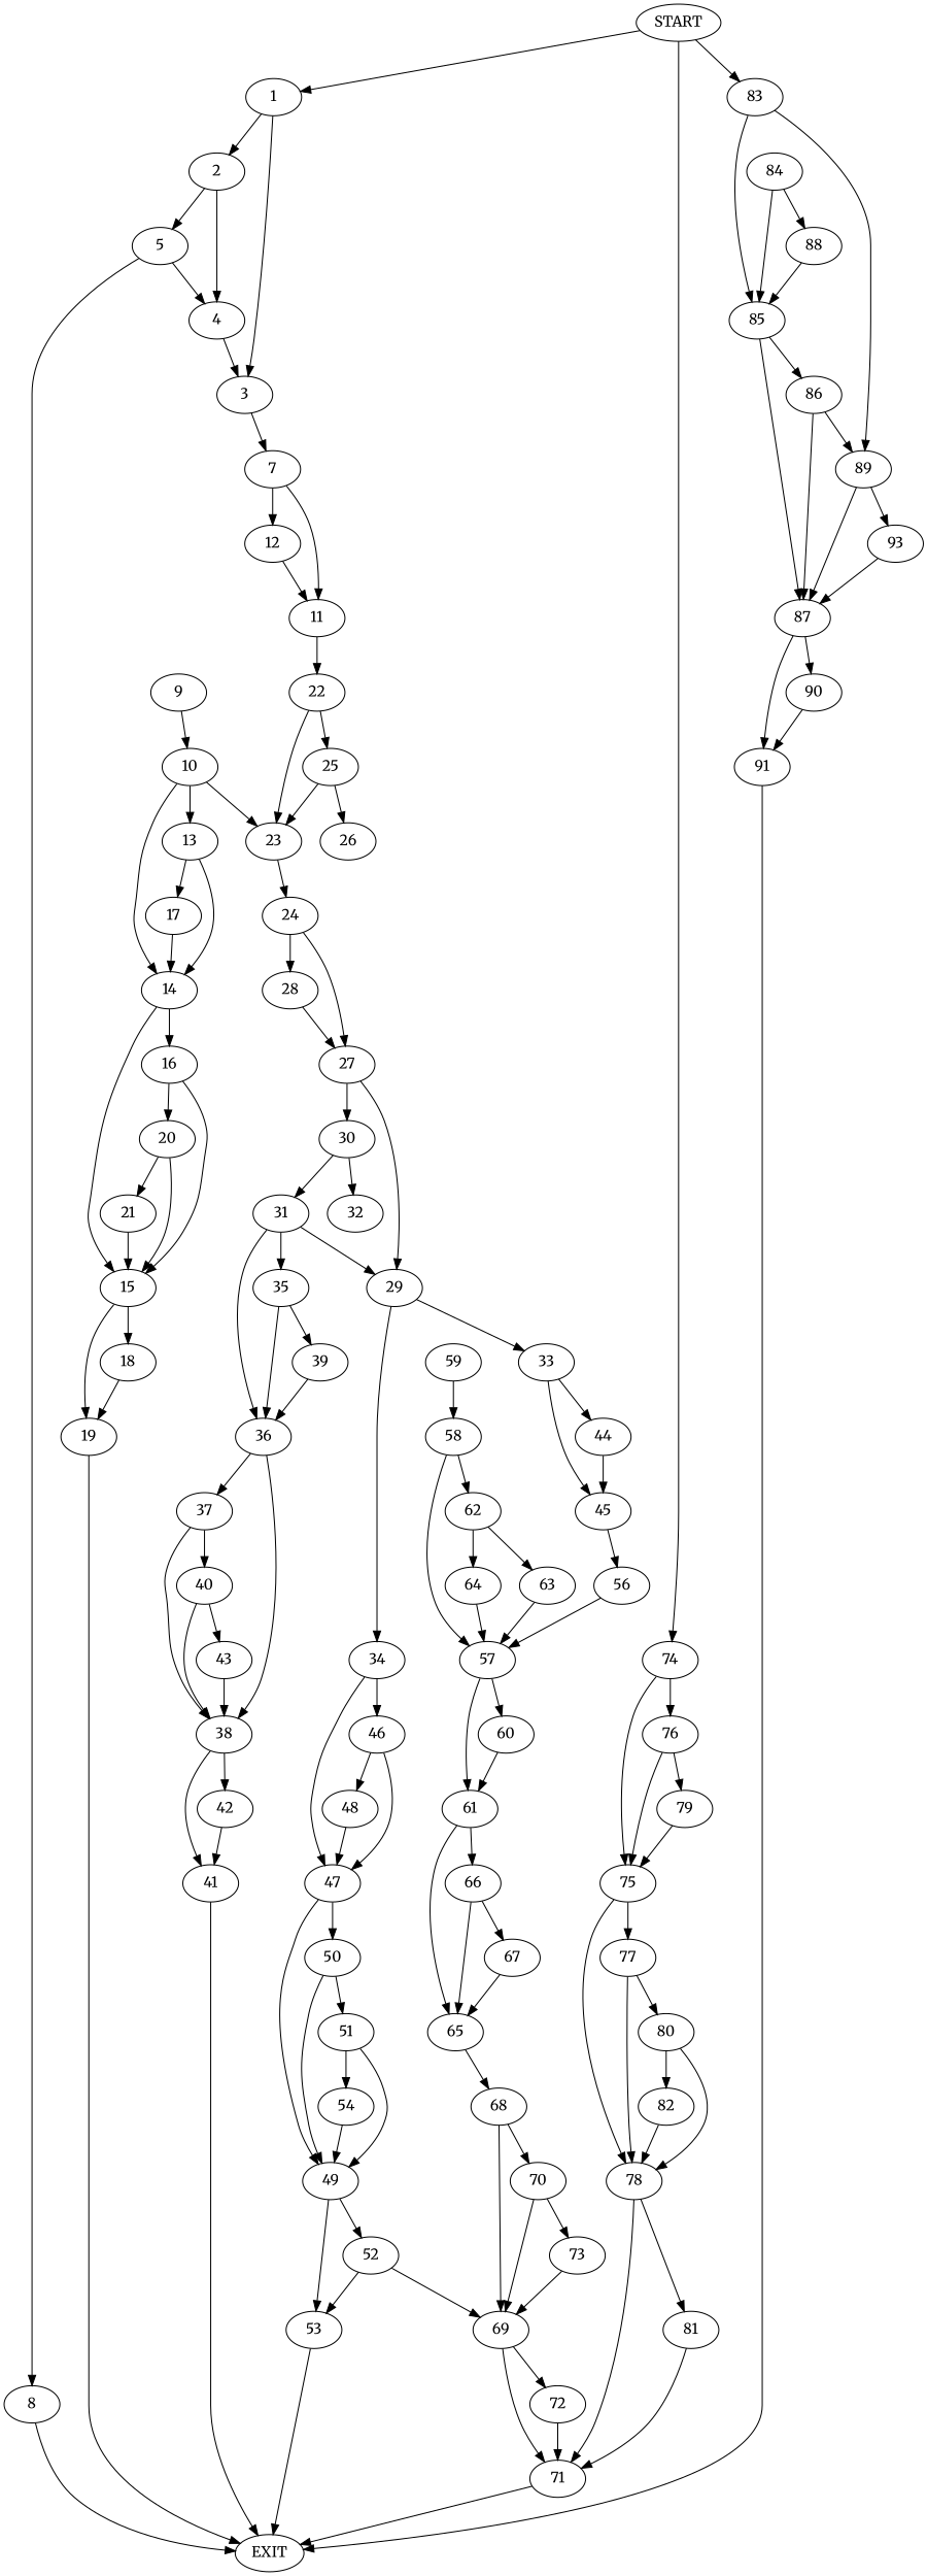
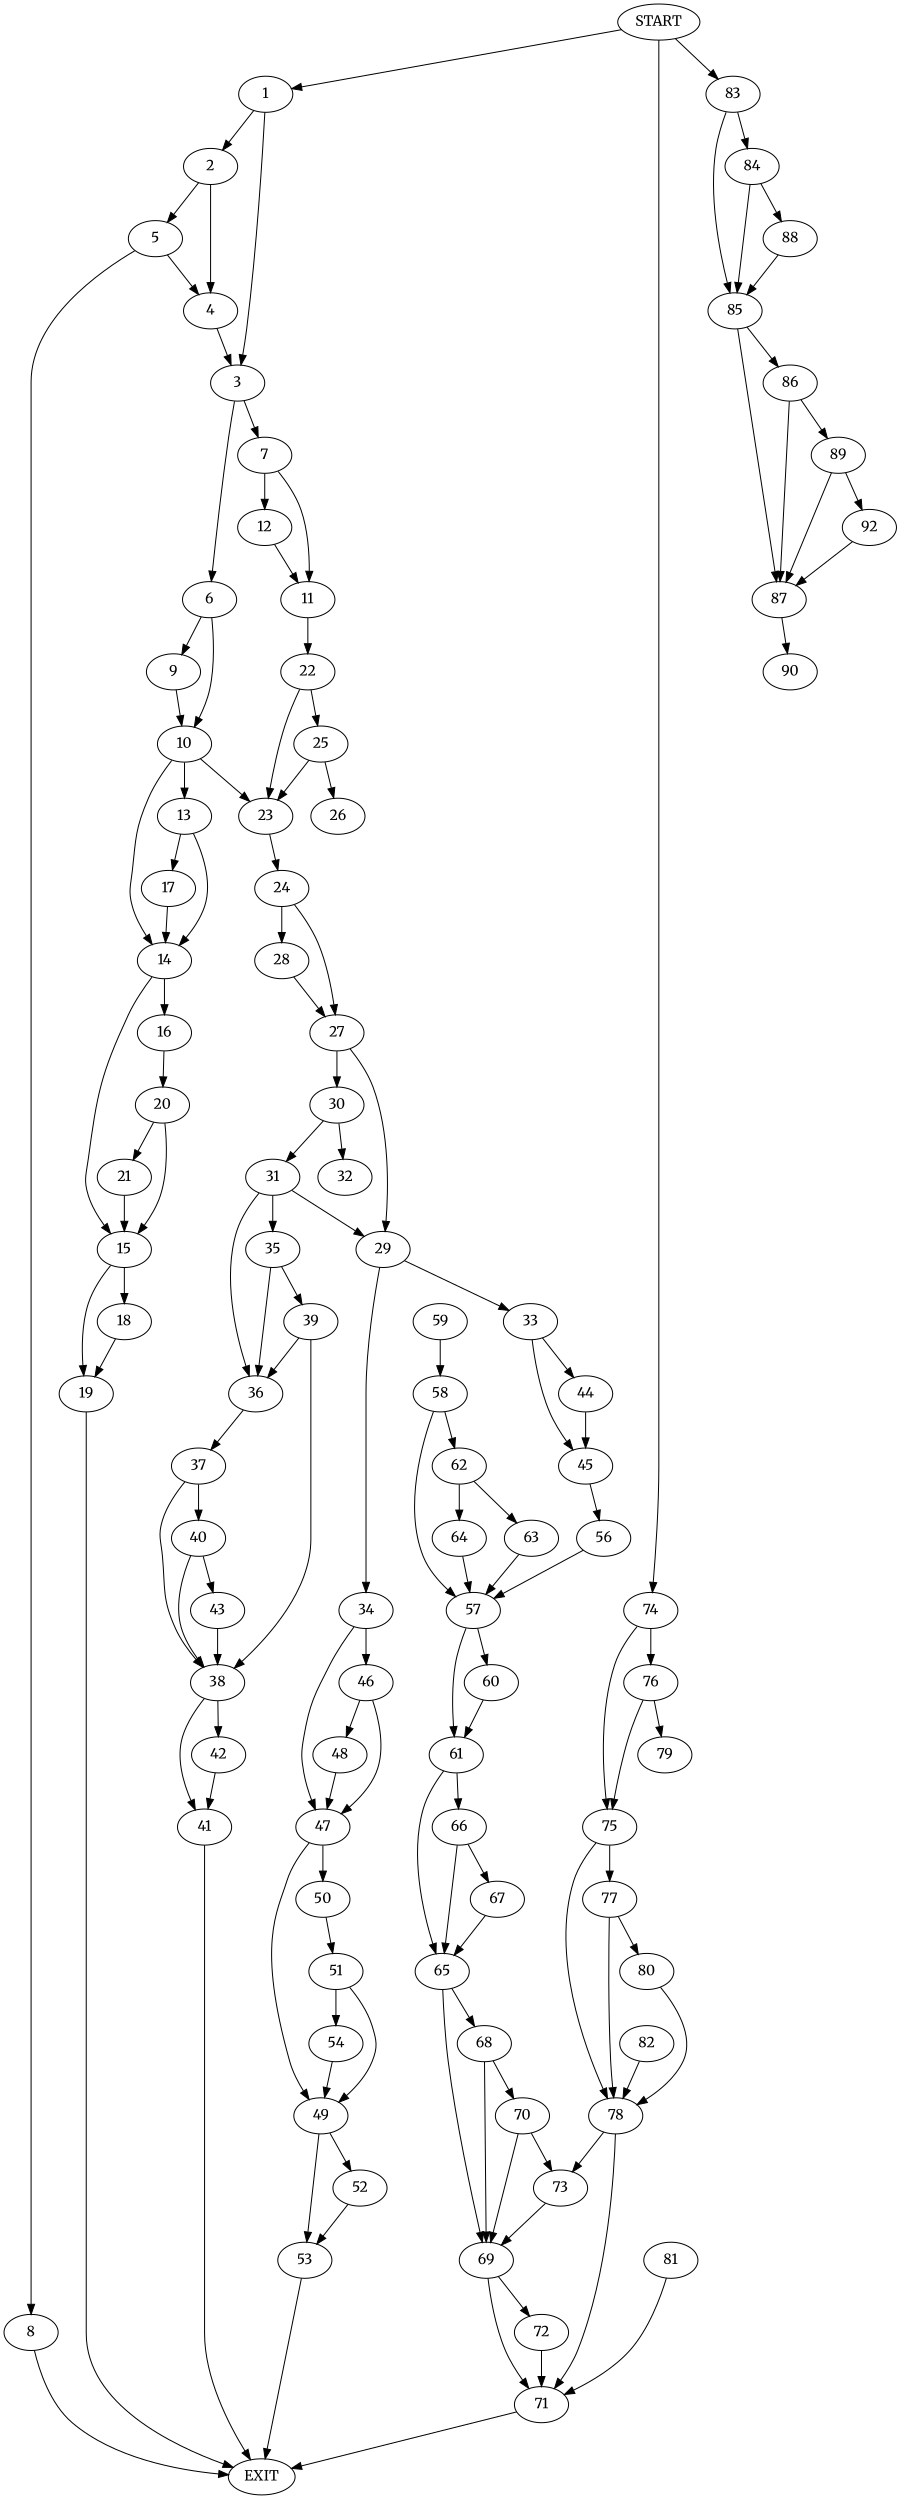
  digraph {
    fontname=Merriweather
    node [fontname=Merriweather]
    edge [fontname=Merriweather]
    n1 [label=START]
    1
    74
    83
    2
    3
    75
    76
    84
    85
    n11 [label=EXIT]
    4
    5
+   6
    7
    8
    9
    10
    11
    12
    13
    14
    23
    22
    17
    15
    16
    25
    24
    18
    19
    20
    21
    26
    27
    28
    29
    30
    33
    34
    31
    32
    44
    45
    46
    47
    35
    36
    39
    37
    38
    56
    48
    49
    50
    40
    41
    42
    43
    57
    52
    53
    51
    54
    58
    62
    59
    60
    61
    65
    66
    63
    64
    68
    69
    67
    70
    71
    72
    73
    77
    78
    79
    80
    81
    82
    88
    86
    87
    89
    90
-   91
-   92 [label=93]
+   92
    n1 -> 1
    n1 -> 74
    n1 -> 83
    1 -> 2
    1 -> 3
    74 -> 75
    74 -> 76
-   83 -> 89
+   83 -> 84
    83 -> 85
    2 -> 4
    2 -> 5
+   3 -> 6
    3 -> 7
    75 -> 77
    75 -> 78
    76 -> 75
    76 -> 79
    84 -> 85
    84 -> 88
    85 -> 86
    85 -> 87
    4 -> 3
    5 -> 4
    5 -> 8
+   6 -> 9
+   6 -> 10
    7 -> 11
    7 -> 12
    8 -> n11
    9 -> 10
    10 -> 13
    10 -> 14
    10 -> 23
    11 -> 22
    12 -> 11
    13 -> 14
    13 -> 17
    14 -> 15
    14 -> 16
    23 -> 24
    22 -> 23
    22 -> 25
    17 -> 14
    15 -> 18
    15 -> 19
-   16 -> 15
    16 -> 20
    25 -> 23
    25 -> 26
    24 -> 27
    24 -> 28
    18 -> 19
    19 -> n11
    20 -> 15
    20 -> 21
    21 -> 15
    27 -> 29
    27 -> 30
    28 -> 27
    29 -> 33
    29 -> 34
    30 -> 31
    30 -> 32
    33 -> 44
    33 -> 45
    34 -> 46
    34 -> 47
    31 -> 29
    31 -> 35
    31 -> 36
    44 -> 45
    45 -> 56
    46 -> 47
    46 -> 48
    47 -> 49
    47 -> 50
    35 -> 36
    35 -> 39
    36 -> 37
-   36 -> 38
+   39 -> 38
    39 -> 36
    37 -> 38
    37 -> 40
    38 -> 41
    38 -> 42
    56 -> 57
    48 -> 47
    49 -> 52
    49 -> 53
-   50 -> 49
    50 -> 51
    40 -> 38
    40 -> 43
    41 -> n11
    42 -> 41
    43 -> 38
    57 -> 60
    57 -> 61
    52 -> 53
    53 -> n11
    51 -> 49
    51 -> 54
    54 -> 49
    58 -> 57
    58 -> 62
    62 -> 63
    62 -> 64
    59 -> 58
    60 -> 61
    61 -> 65
    61 -> 66
    65 -> 68
-   52 -> 69
+   65 -> 69
    66 -> 65
    66 -> 67
    63 -> 57
    64 -> 57
    68 -> 69
    68 -> 70
    69 -> 71
    69 -> 72
    67 -> 65
    70 -> 69
    70 -> 73
    71 -> n11
    72 -> 71
    73 -> 69
    77 -> 78
    77 -> 80
    78 -> 71
-   78 -> 81
-   79 -> 75
+   78 -> 73
    80 -> 78
-   80 -> 82
    81 -> 71
    82 -> 78
    88 -> 85
    86 -> 87
    86 -> 89
    87 -> 90
-   87 -> 91
    89 -> 87
    89 -> 92
-   90 -> 91
-   91 -> n11
    92 -> 87
  }
